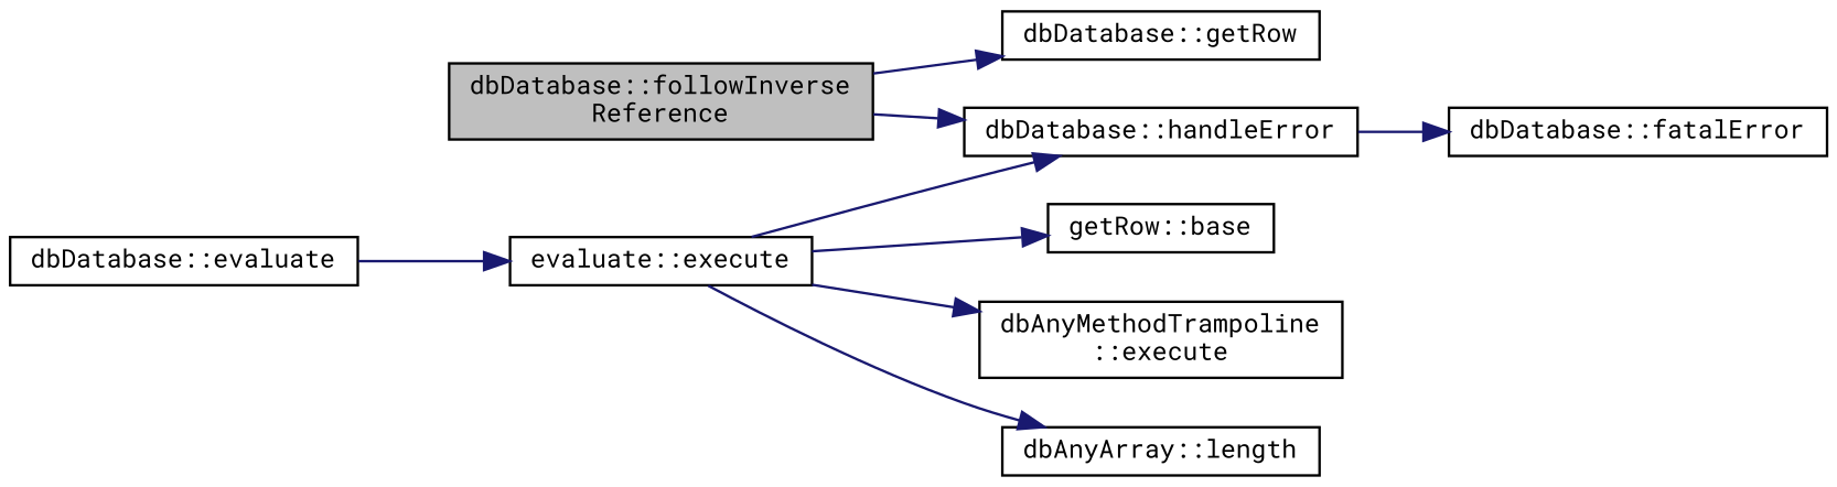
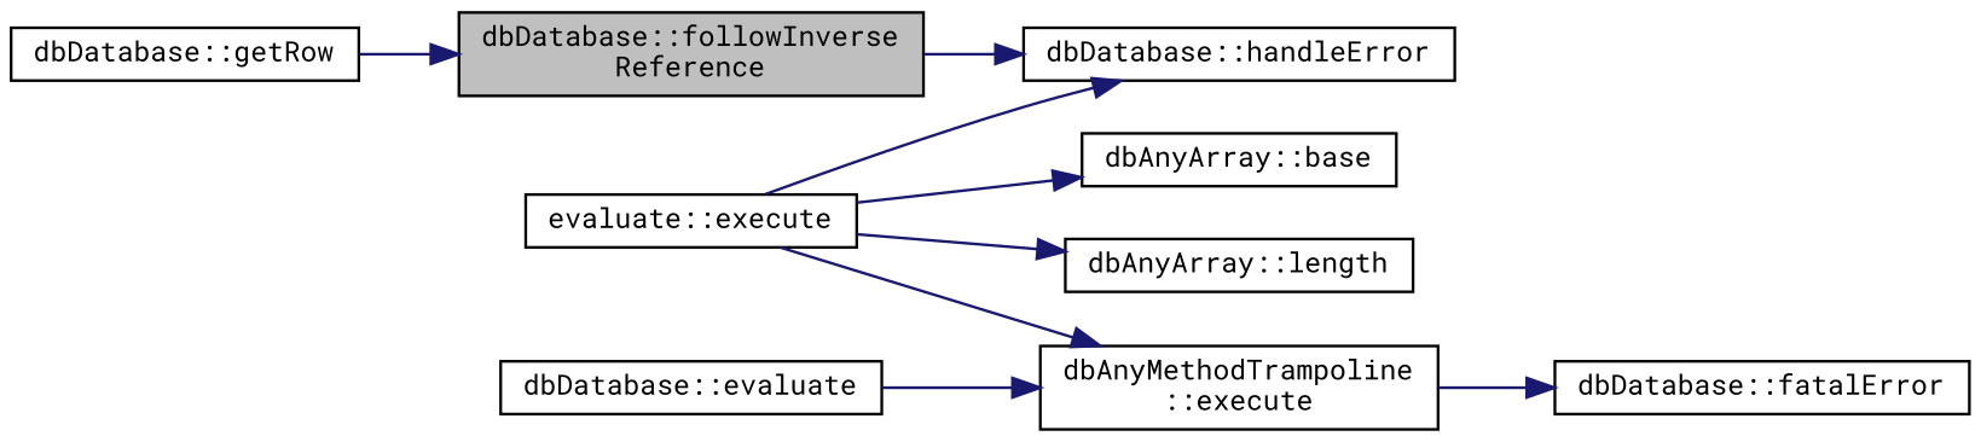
  digraph {
    fontname="Roboto Mono"
    rankdir=LR
    node [color=black fillcolor=white fontname="Roboto Mono" fontsize=10 shape=record style=filled]
    edge [color=midnightblue fontname="Roboto Mono" fontsize=10 labelfontname=Helvetica labelfontsize=10 style=solid]
    n1 [fillcolor=grey75 fontcolor=black height=0.2 label="dbDatabase::followInverse\lReference" width=0.4]
    n2 [height=0.2 label="dbDatabase::getRow" width=0.4]
    n3 [height=0.2 label="dbDatabase::handleError" width=0.4]
    n4 [height=0.2 label="dbDatabase::evaluate" width=0.4]
    n5 [height=0.2 label="evaluate::execute" width=0.4]
-   n6 [height=0.2 label="getRow::base" width=0.4]
+   n6 [height=0.2 label="dbAnyArray::base" width=0.4]
    n7 [height=0.2 label="dbAnyMethodTrampoline\l::execute" width=0.4]
    n8 [height=0.2 label="dbAnyArray::length" width=0.4]
    n9 [height=0.2 label="dbDatabase::fatalError" width=0.4]
-   n1 -> n2
+   n2 -> n1
    n1 -> n3
-   n3 -> n9
-   n4 -> n5
+   n7 -> n9
+   n4 -> n7
    n5 -> n3
    n5 -> n6
    n5 -> n7
    n5 -> n8
  }
